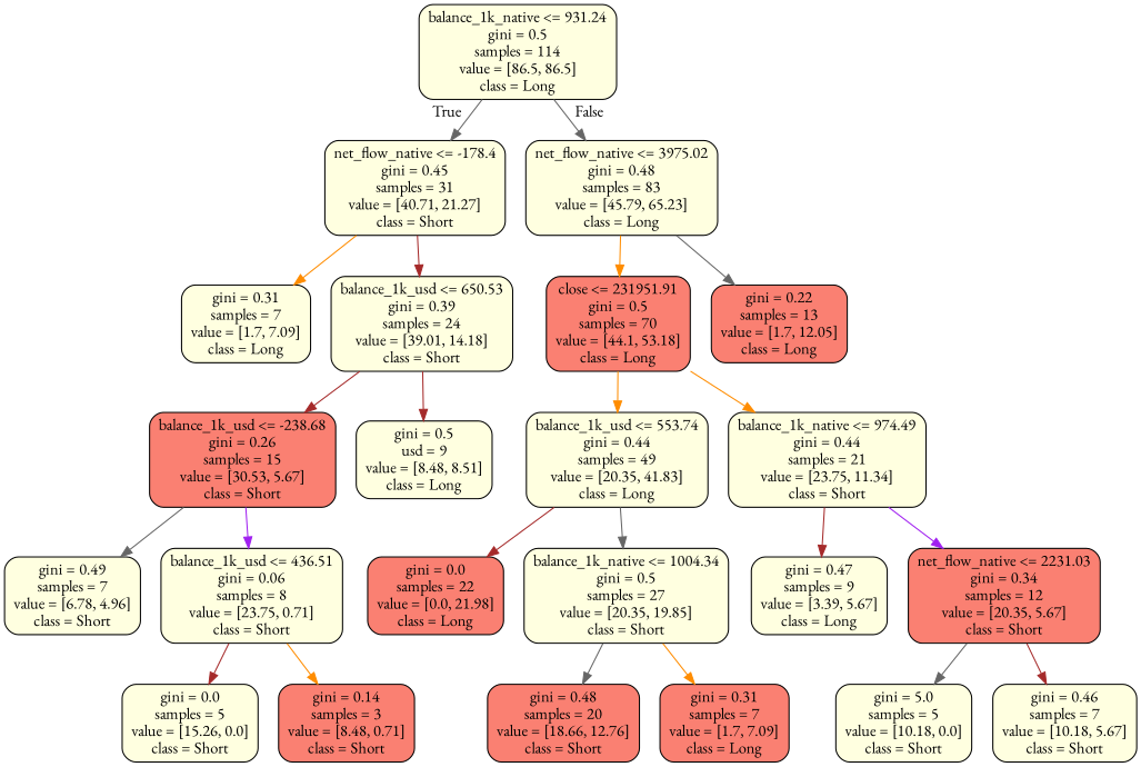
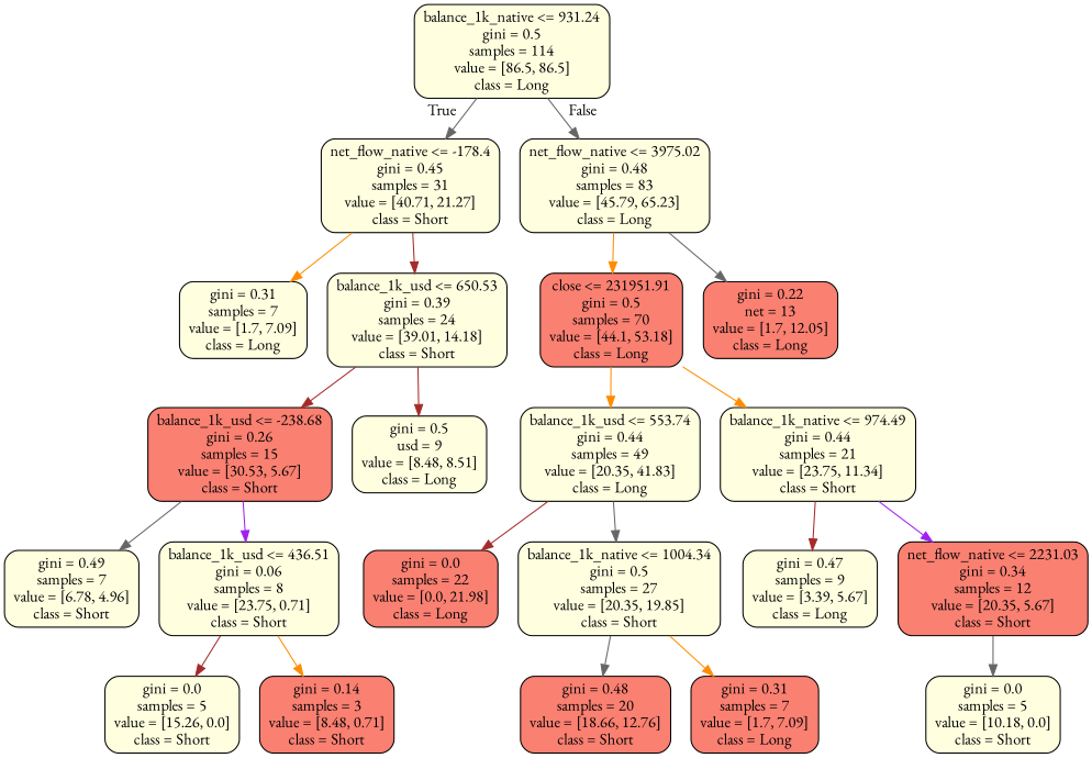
  digraph {
    fontname="EB Garamond"
    node [color=black fillcolor=lightyellow fontname="EB Garamond" shape=box style="filled, rounded"]
    edge [color=gray40 fontname="EB Garamond"]
    n1 [label="balance_1k_native <= 931.24\ngini = 0.5\nsamples = 114\nvalue = [86.5, 86.5]\nclass = Long"]
    n2 [label="net_flow_native <= -178.4\ngini = 0.45\nsamples = 31\nvalue = [40.71, 21.27]\nclass = Short"]
    n3 [label="net_flow_native <= 3975.02\ngini = 0.48\nsamples = 83\nvalue = [45.79, 65.23]\nclass = Long"]
    n4 [label="gini = 0.31\nsamples = 7\nvalue = [1.7, 7.09]\nclass = Long"]
    n5 [label="balance_1k_usd <= 650.53\ngini = 0.39\nsamples = 24\nvalue = [39.01, 14.18]\nclass = Short"]
    n6 [fillcolor=salmon label="close <= 231951.91\ngini = 0.5\nsamples = 70\nvalue = [44.1, 53.18]\nclass = Long"]
-   n7 [fillcolor=salmon label="gini = 0.22\nsamples = 13\nvalue = [1.7, 12.05]\nclass = Long"]
+   n7 [fillcolor=salmon label="gini = 0.22\nnet = 13\nvalue = [1.7, 12.05]\nclass = Long"]
    n8 [fillcolor=salmon label="balance_1k_usd <= -238.68\ngini = 0.26\nsamples = 15\nvalue = [30.53, 5.67]\nclass = Short"]
    n9 [label="gini = 0.5\nusd = 9\nvalue = [8.48, 8.51]\nclass = Long"]
    n10 [label="gini = 0.49\nsamples = 7\nvalue = [6.78, 4.96]\nclass = Short"]
    n11 [label="balance_1k_usd <= 436.51\ngini = 0.06\nsamples = 8\nvalue = [23.75, 0.71]\nclass = Short"]
    n12 [label="gini = 0.0\nsamples = 5\nvalue = [15.26, 0.0]\nclass = Short"]
    n13 [fillcolor=salmon label="gini = 0.14\nsamples = 3\nvalue = [8.48, 0.71]\nclass = Short"]
    n14 [label="balance_1k_usd <= 553.74\ngini = 0.44\nsamples = 49\nvalue = [20.35, 41.83]\nclass = Long"]
    n15 [label="balance_1k_native <= 974.49\ngini = 0.44\nsamples = 21\nvalue = [23.75, 11.34]\nclass = Short"]
    n16 [fillcolor=salmon label="gini = 0.0\nsamples = 22\nvalue = [0.0, 21.98]\nclass = Long"]
    n17 [label="balance_1k_native <= 1004.34\ngini = 0.5\nsamples = 27\nvalue = [20.35, 19.85]\nclass = Short"]
    n18 [label="gini = 0.47\nsamples = 9\nvalue = [3.39, 5.67]\nclass = Long"]
    n19 [fillcolor=salmon label="net_flow_native <= 2231.03\ngini = 0.34\nsamples = 12\nvalue = [20.35, 5.67]\nclass = Short"]
    n20 [fillcolor=salmon label="gini = 0.48\nsamples = 20\nvalue = [18.66, 12.76]\nclass = Short"]
    n21 [fillcolor=salmon label="gini = 0.31\nsamples = 7\nvalue = [1.7, 7.09]\nclass = Long"]
-   n22 [label="gini = 5.0\nsamples = 5\nvalue = [10.18, 0.0]\nclass = Short"]
-   n23 [label="gini = 0.46\nsamples = 7\nvalue = [10.18, 5.67]\nclass = Short"]
+   n22 [label="gini = 0.0\nsamples = 5\nvalue = [10.18, 0.0]\nclass = Short"]
    n1 -> n2 [headlabel=True labelangle=45 labeldistance=2.5]
    n1 -> n3 [headlabel=False labelangle=-45 labeldistance=2.5]
    n2 -> n4 [color=darkorange]
    n2 -> n5 [color=brown]
    n3 -> n6 [color=darkorange]
    n3 -> n7
    n5 -> n8 [color=brown]
    n5 -> n9 [color=brown]
    n6 -> n14 [color=darkorange]
    n6 -> n15 [color=darkorange]
    n8 -> n10
    n8 -> n11 [color=purple]
    n11 -> n12 [color=brown]
    n11 -> n13 [color=darkorange]
    n14 -> n16 [color=brown]
    n14 -> n17
    n15 -> n18 [color=brown]
    n15 -> n19 [color=purple]
    n17 -> n20
    n17 -> n21 [color=darkorange]
    n19 -> n22
-   n19 -> n23 [color=brown]
  }
